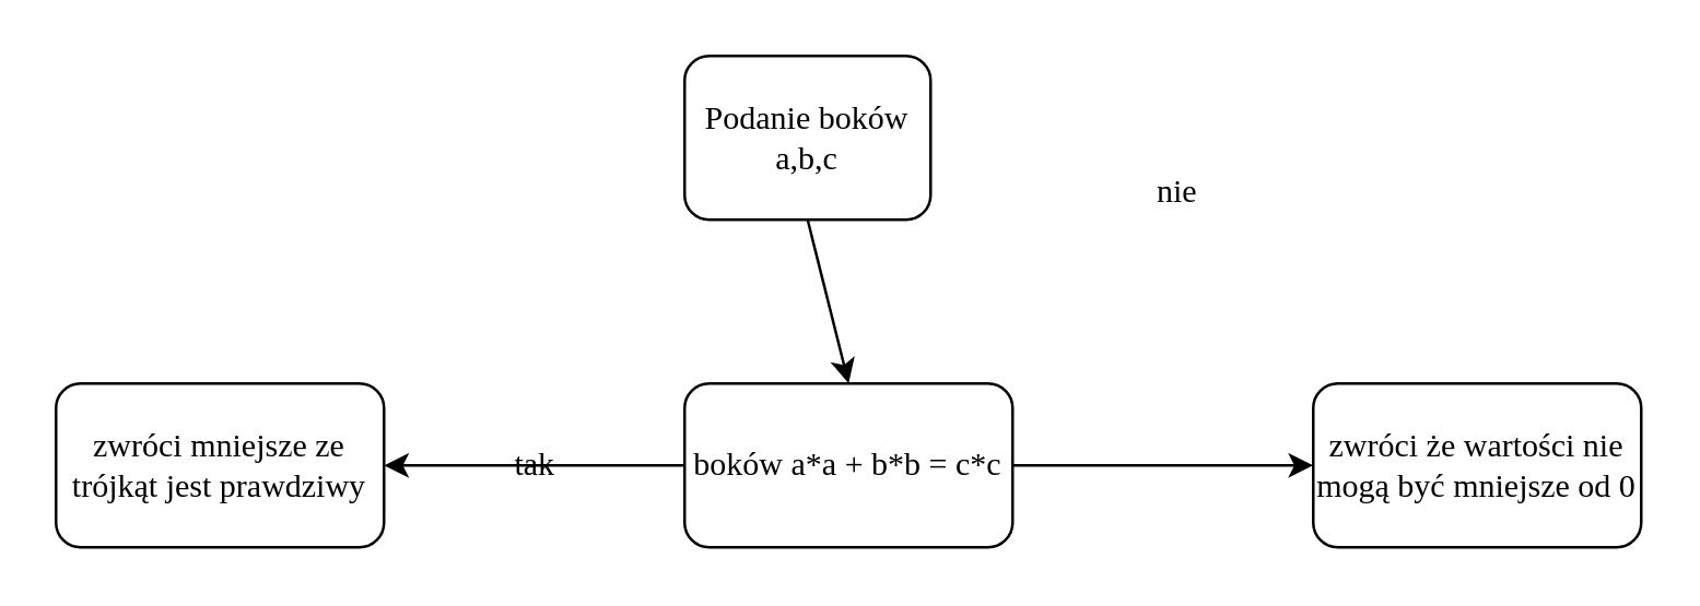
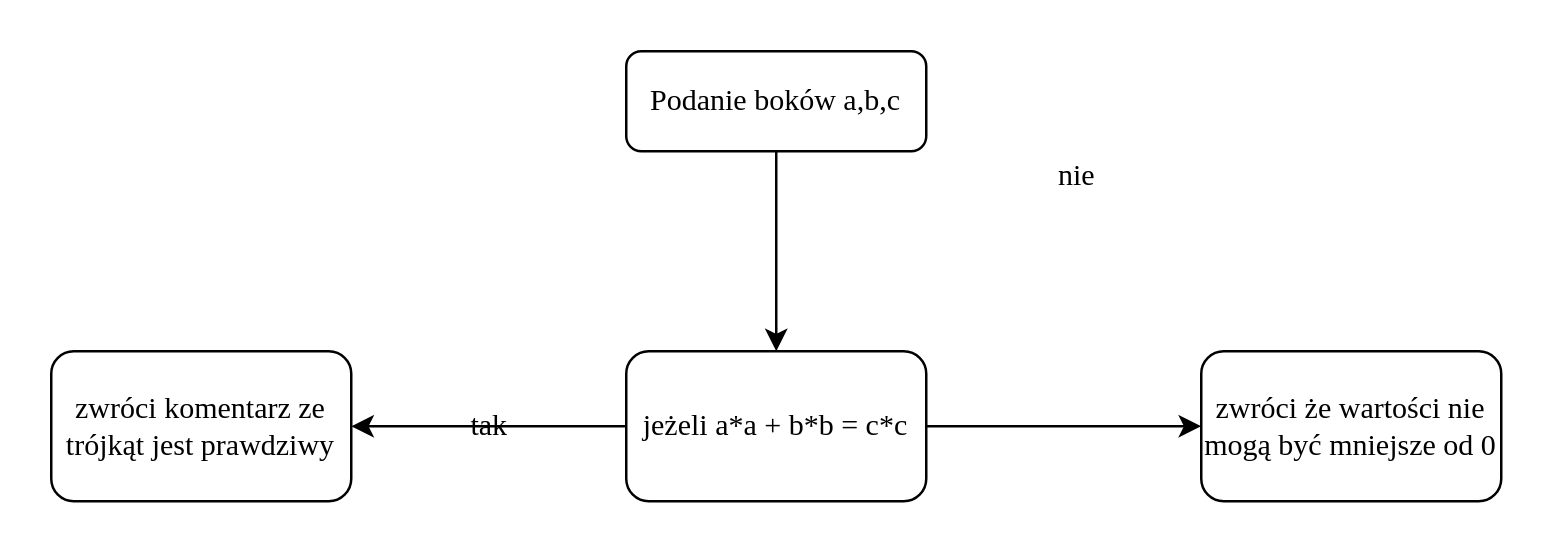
  <mxCell id="0" />
  <mxCell id="1" parent="0" />
- <mxCell id="2" value="Podanie boków a,b,c" style="rounded=1;whiteSpace=wrap;html=1;fontSize=12;glass=0;strokeWidth=1;shadow=0;direction=west;fontFamily=Verdana;" parent="1" vertex="1"><mxGeometry x="250" y="20" width="90" height="60" as="geometry" /></mxCell>
+ <mxCell id="2" value="Podanie boków a,b,c" style="rounded=1;whiteSpace=wrap;html=1;fontSize=12;glass=0;strokeWidth=1;shadow=0;direction=west;fontFamily=Verdana;" parent="1" vertex="1"><mxGeometry x="250" y="20" width="120" height="40" as="geometry" /></mxCell>
  <mxCell id="3" value="" style="endArrow=classic;html=1;fontFamily=Verdana;exitX=0.5;exitY=0;exitDx=0;exitDy=0;" edge="1" parent="1" source="2"><mxGeometry width="50" height="50" relative="1" as="geometry"><mxPoint x="300" y="210" as="sourcePoint" /><mxPoint x="310" y="140" as="targetPoint" /></mxGeometry></mxCell>
- <mxCell id="4" value="boków a*a + b*b = c*c" style="rounded=1;whiteSpace=wrap;html=1;fontFamily=Verdana;" vertex="1" parent="1"><mxGeometry x="250" y="140" width="120" height="60" as="geometry" /></mxCell>
+ <mxCell id="4" value="jeżeli a*a + b*b = c*c" style="rounded=1;whiteSpace=wrap;html=1;fontFamily=Verdana;" vertex="1" parent="1"><mxGeometry x="250" y="140" width="120" height="60" as="geometry" /></mxCell>
  <mxCell id="5" value="" style="endArrow=classic;html=1;fontFamily=Verdana;exitX=0;exitY=0.5;exitDx=0;exitDy=0;" edge="1" parent="1" source="4"><mxGeometry width="50" height="50" relative="1" as="geometry"><mxPoint x="300" y="210" as="sourcePoint" /><mxPoint x="140" y="170" as="targetPoint" /></mxGeometry></mxCell>
  <mxCell id="6" value="" style="endArrow=classic;html=1;fontFamily=Verdana;exitX=1;exitY=0.5;exitDx=0;exitDy=0;" edge="1" parent="1" source="4"><mxGeometry width="50" height="50" relative="1" as="geometry"><mxPoint x="390" y="180" as="sourcePoint" /><mxPoint x="480" y="170" as="targetPoint" /></mxGeometry></mxCell>
- <mxCell id="7" value="zwróci mniejsze ze trójkąt jest prawdziwy" style="rounded=1;whiteSpace=wrap;html=1;fontFamily=Verdana;" vertex="1" parent="1"><mxGeometry x="20" y="140" width="120" height="60" as="geometry" /></mxCell>
+ <mxCell id="7" value="zwróci komentarz ze trójkąt jest prawdziwy" style="rounded=1;whiteSpace=wrap;html=1;fontFamily=Verdana;" vertex="1" parent="1"><mxGeometry x="20" y="140" width="120" height="60" as="geometry" /></mxCell>
  <mxCell id="8" value="zwróci że wartości nie mogą być mniejsze od 0" style="rounded=1;whiteSpace=wrap;html=1;fontFamily=Verdana;" vertex="1" parent="1"><mxGeometry x="480" y="140" width="120" height="60" as="geometry" /></mxCell>
  <mxCell id="9" value="tak" style="text;html=1;align=center;verticalAlign=middle;resizable=0;points=[];autosize=1;fontFamily=Verdana;" vertex="1" parent="1"><mxGeometry x="180" y="160" width="30" height="20" as="geometry" /></mxCell>
  <mxCell id="10" value="nie" style="text;html=1;align=center;verticalAlign=middle;resizable=0;points=[];autosize=1;fontFamily=Verdana;" vertex="1" parent="1"><mxGeometry x="415" y="60" width="30" height="20" as="geometry" /></mxCell>
